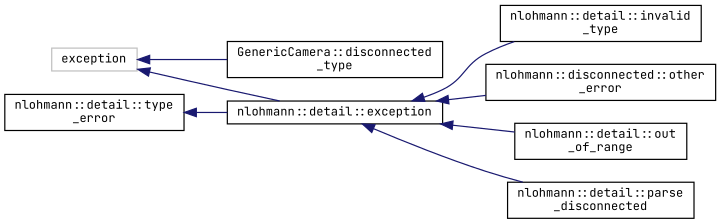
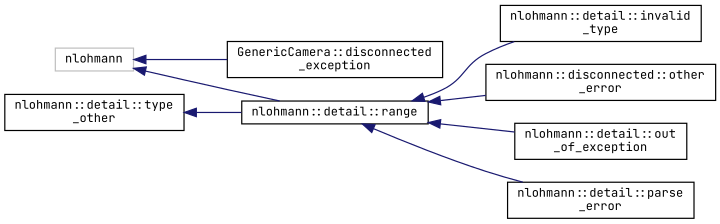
  digraph {
    fontname="JetBrains Mono"
    rankdir=LR
    node [color=black fillcolor=white fontname="JetBrains Mono" fontsize=10 shape=record style=filled]
    edge [color=midnightblue dir=back fontname="JetBrains Mono" fontsize=10 labelfontname=Helvetica labelfontsize=10 style=solid]
-   n1 [color=grey75 height=0.2 label=exception width=0.4]
-   n2 [height=0.2 label="GenericCamera::disconnected\l_type" width=0.4]
-   n3 [height=0.2 label="nlohmann::detail::exception" width=0.4]
+   n1 [color=grey75 height=0.2 label=nlohmann width=0.4]
+   n2 [height=0.2 label="GenericCamera::disconnected\l_exception" width=0.4]
+   n3 [height=0.2 label="nlohmann::detail::range" width=0.4]
    n4 [height=0.2 label="nlohmann::detail::invalid\l_type" width=0.4]
    n5 [height=0.2 label="nlohmann::disconnected::other\l_error" width=0.4]
-   n6 [height=0.2 label="nlohmann::detail::out\l_of_range" width=0.4]
-   n7 [height=0.2 label="nlohmann::detail::parse\l_disconnected" width=0.4]
-   n8 [height=0.2 label="nlohmann::detail::type\l_error" width=0.4]
+   n6 [height=0.2 label="nlohmann::detail::out\l_of_exception" width=0.4]
+   n7 [height=0.2 label="nlohmann::detail::parse\l_error" width=0.4]
+   n8 [height=0.2 label="nlohmann::detail::type\l_other" width=0.4]
    n1 -> n2
    n1 -> n3
    n3 -> n4
    n3 -> n5
    n3 -> n6
    n3 -> n7
    n8 -> n3
  }
